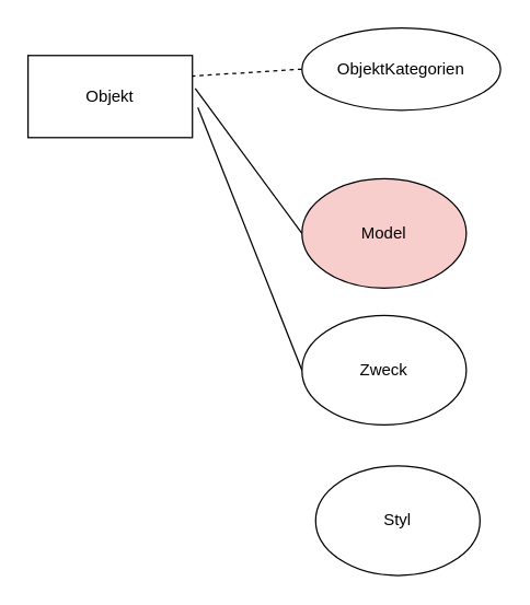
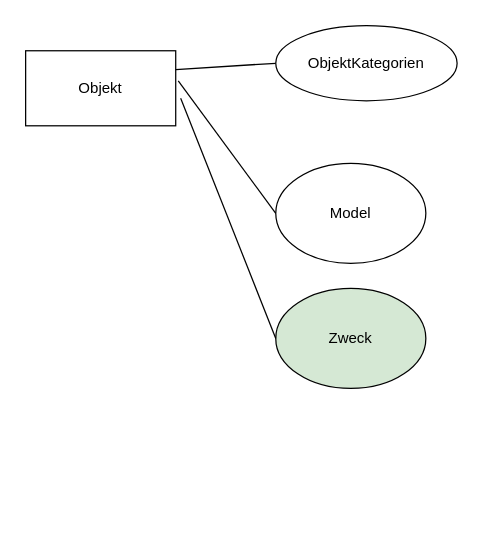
  <mxCell id="0" />
  <mxCell id="1" parent="0" />
  <mxCell id="2" value="Objekt" style="rounded=0;whiteSpace=wrap;html=1;" vertex="1" parent="1"><mxGeometry x="20" y="40" width="120" height="60" as="geometry" /></mxCell>
- <mxCell id="3" style="rounded=0;orthogonalLoop=1;jettySize=auto;html=1;exitX=0;exitY=0.5;exitDx=0;exitDy=0;entryX=1;entryY=0.25;entryDx=0;entryDy=0;endArrow=none;startFill=0;dashed=1;" edge="1" parent="1" source="4" target="2"><mxGeometry relative="1" as="geometry" /></mxCell>
+ <mxCell id="3" style="rounded=0;orthogonalLoop=1;jettySize=auto;html=1;exitX=0;exitY=0.5;exitDx=0;exitDy=0;entryX=1;entryY=0.25;entryDx=0;entryDy=0;endArrow=none;startFill=0;" edge="1" parent="1" source="4" target="2"><mxGeometry relative="1" as="geometry" /></mxCell>
  <mxCell id="4" value="ObjektKategorien" style="ellipse;whiteSpace=wrap;html=1;" vertex="1" parent="1"><mxGeometry x="220" y="20" width="145" height="60" as="geometry" /></mxCell>
- <mxCell id="5" value="Model" style="ellipse;whiteSpace=wrap;html=1;fillColor=#f8cecc;" vertex="1" parent="1"><mxGeometry x="220" y="130" width="120" height="80" as="geometry" /></mxCell>
- <mxCell id="6" value="Zweck" style="ellipse;whiteSpace=wrap;html=1;" vertex="1" parent="1"><mxGeometry x="220" y="230" width="120" height="80" as="geometry" /></mxCell>
- <mxCell id="7" value="Styl" style="ellipse;whiteSpace=wrap;html=1;" vertex="1" parent="1"><mxGeometry x="230" y="340" width="120" height="80" as="geometry" /></mxCell>
+ <mxCell id="5" value="Model" style="ellipse;whiteSpace=wrap;html=1;" vertex="1" parent="1"><mxGeometry x="220" y="130" width="120" height="80" as="geometry" /></mxCell>
+ <mxCell id="6" value="Zweck" style="ellipse;whiteSpace=wrap;html=1;fillColor=#d5e8d4;" vertex="1" parent="1"><mxGeometry x="220" y="230" width="120" height="80" as="geometry" /></mxCell>
  <mxCell id="8" style="rounded=0;orthogonalLoop=1;jettySize=auto;html=1;exitX=0;exitY=0.5;exitDx=0;exitDy=0;entryX=1.033;entryY=0.633;entryDx=0;entryDy=0;entryPerimeter=0;endArrow=none;startFill=0;" edge="1" parent="1" source="6" target="2"><mxGeometry relative="1" as="geometry" /></mxCell>
  <mxCell id="9" style="rounded=0;orthogonalLoop=1;jettySize=auto;html=1;exitX=0;exitY=0.5;exitDx=0;exitDy=0;entryX=1.017;entryY=0.4;entryDx=0;entryDy=0;entryPerimeter=0;endArrow=none;startFill=0;" edge="1" parent="1" source="5" target="2"><mxGeometry relative="1" as="geometry" /></mxCell>
